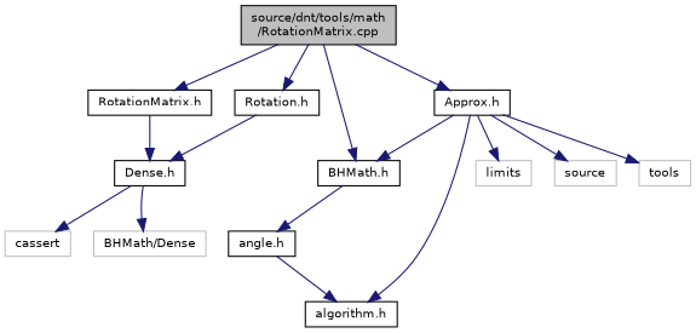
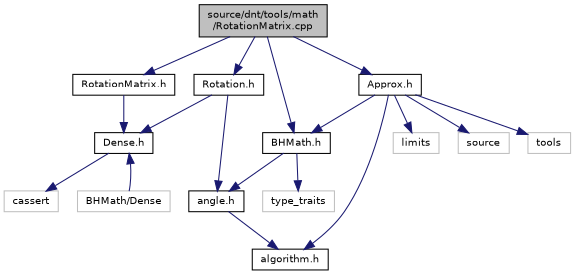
  digraph {
    node [color=black fillcolor=white fontname=Helvetica fontsize=10 shape=record style=filled]
    edge [color=midnightblue fontname=Helvetica fontsize=10 labelfontname=Helvetica labelfontsize=10 style=solid]
    n1 [fillcolor=grey75 fontcolor=black height=0.2 label="source/dnt/tools/math\l/RotationMatrix.cpp" width=0.4]
    n2 [height=0.2 label="Approx.h" width=0.4]
    n3 [height=0.2 label="BHMath.h" width=0.4]
    n4 [height=0.2 label="Rotation.h" width=0.4]
    n5 [height=0.2 label="RotationMatrix.h" width=0.4]
    n6 [height=0.2 label="algorithm.h" width=0.4]
    n7 [color=grey75 height=0.2 label=source width=0.4]
    n8 [color=grey75 height=0.2 label=tools width=0.4]
    n9 [color=grey75 height=0.2 label=limits width=0.4]
    n10 [height=0.2 label="angle.h" width=0.4]
+   n11 [color=grey75 height=0.2 label=type_traits width=0.4]
    n12 [height=0.2 label="Dense.h" width=0.4]
    n13 [color=grey75 height=0.2 label=cassert width=0.4]
    n14 [color=grey75 height=0.2 label="BHMath/Dense" width=0.4]
    n1 -> n2
    n1 -> n3
    n1 -> n4
    n1 -> n5
    n2 -> n3
    n2 -> n6
    n2 -> n7
    n2 -> n8
    n2 -> n9
    n3 -> n10
+   n3 -> n11
+   n4 -> n10
    n4 -> n12
    n5 -> n12
    n10 -> n6
    n12 -> n13
-   n12 -> n14
+   n14 -> n12
  }
